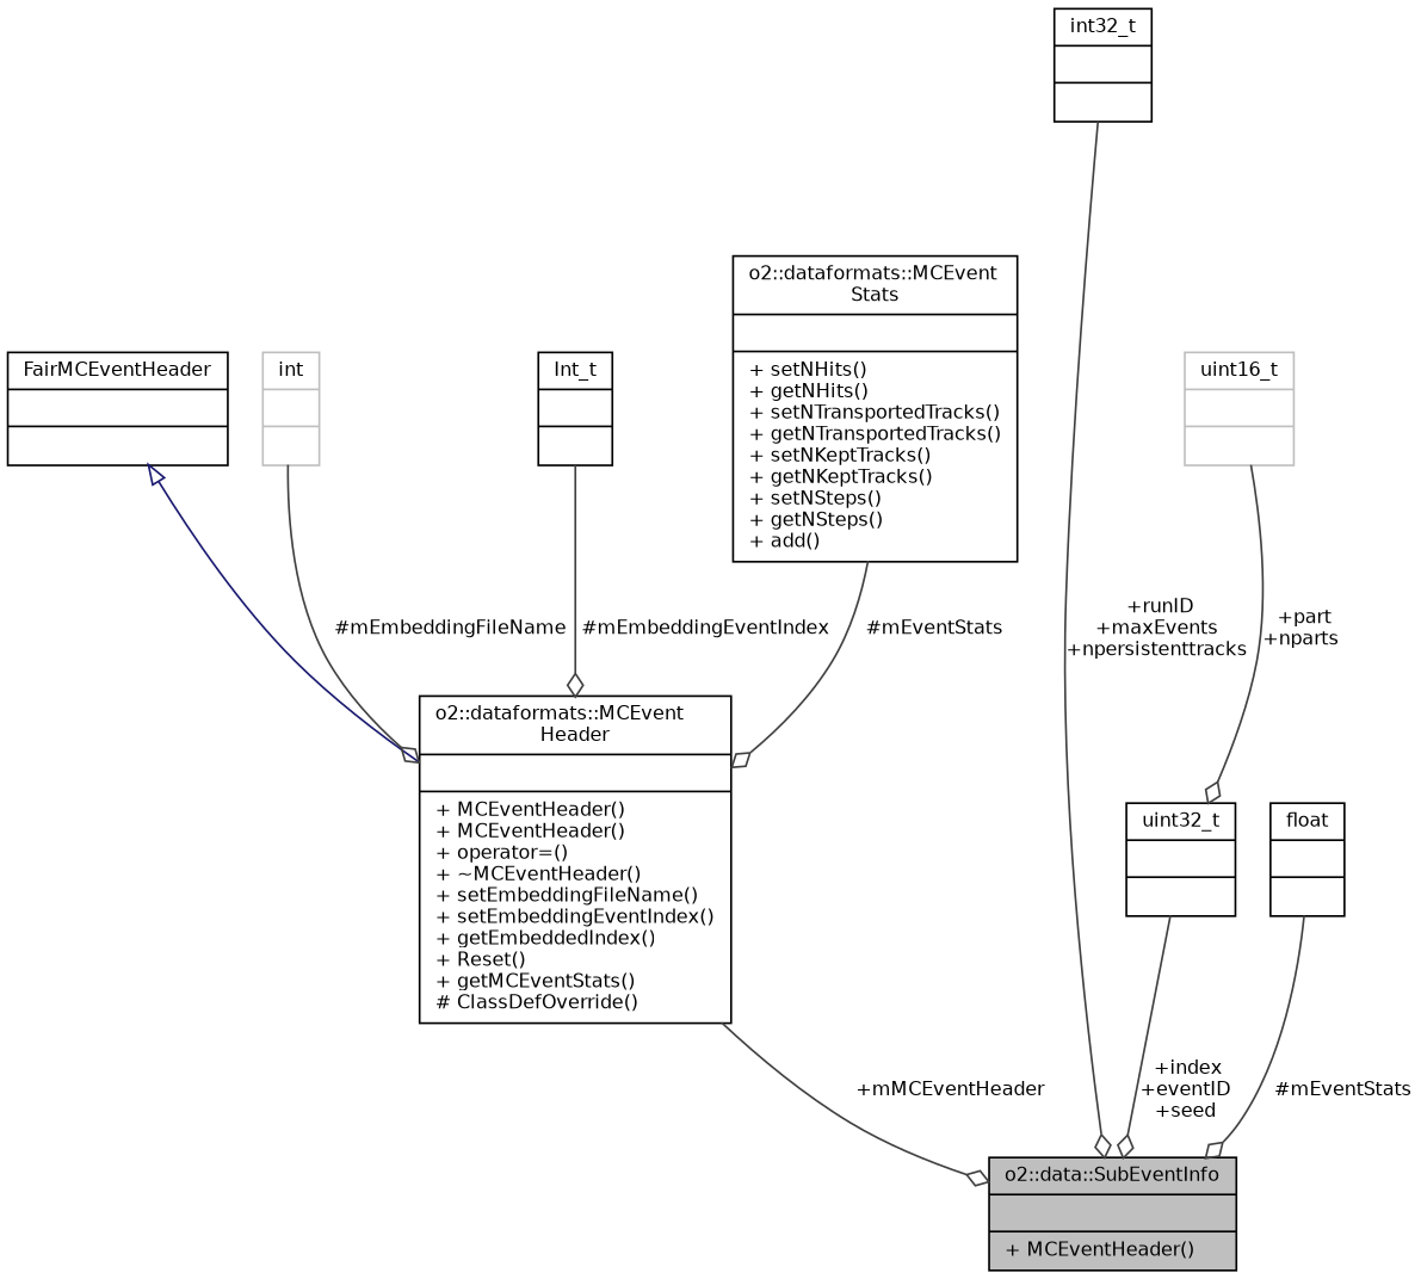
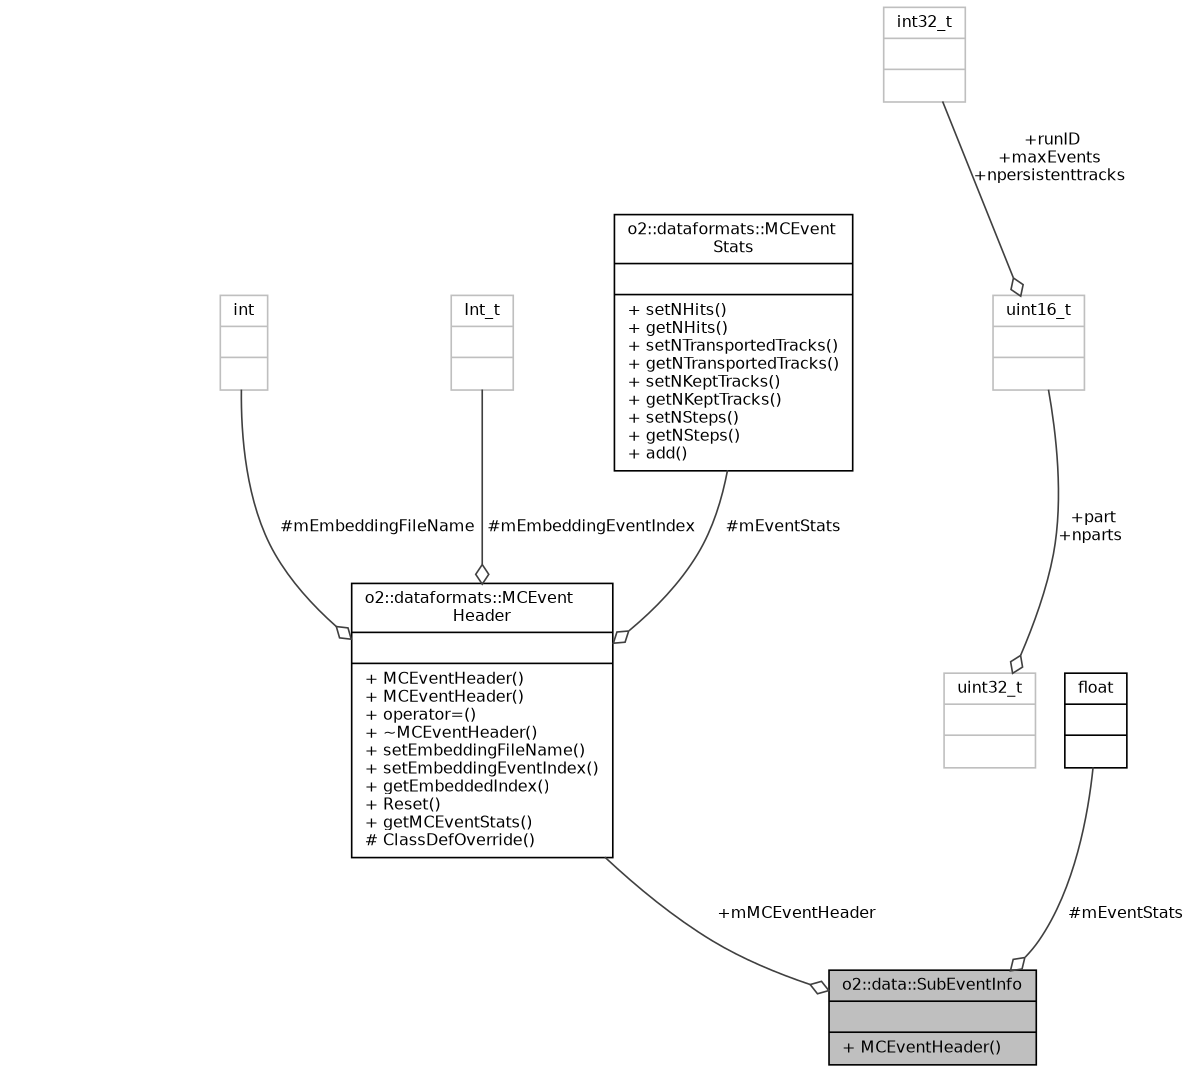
  digraph {
    node [color=black fontname=Helvetica fontsize=10 shape=record]
    edge [arrowhead=odiamond color=grey25 fontname=Helvetica fontsize=10 labelfontname=Helvetica labelfontsize=10 style=solid]
    n1 [fillcolor=grey75 fontcolor=black height=0.2 label="{o2::data::SubEventInfo\n||+ MCEventHeader()\l}" style=filled width=0.4]
    n2 [height=0.2 label="{o2::dataformats::MCEvent\lHeader\n||+ MCEventHeader()\l+ MCEventHeader()\l+ operator=()\l+ ~MCEventHeader()\l+ setEmbeddingFileName()\l+ setEmbeddingEventIndex()\l+ getEmbeddedIndex()\l+ Reset()\l+ getMCEventStats()\l# ClassDefOverride()\l}" width=0.4]
-   n3 [height=0.2 label="{FairMCEventHeader\n||}" width=0.4]
    n4 [color=grey75 height=0.2 label="{int\n||}" width=0.4]
-   n5 [height=0.2 label="{Int_t\n||}" width=0.4]
+   n5 [color=grey75 height=0.2 label="{Int_t\n||}" width=0.4]
    n6 [height=0.2 label="{o2::dataformats::MCEvent\lStats\n||+ setNHits()\l+ getNHits()\l+ setNTransportedTracks()\l+ getNTransportedTracks()\l+ setNKeptTracks()\l+ getNKeptTracks()\l+ setNSteps()\l+ getNSteps()\l+ add()\l}" width=0.4]
    n7 [color=grey75 height=0.2 label="{uint16_t\n||}" width=0.4]
-   n8 [height=0.2 label="{uint32_t\n||}" width=0.4]
+   n8 [color=grey75 height=0.2 label="{uint32_t\n||}" width=0.4]
    n9 [height=0.2 label="{float\n||}" width=0.4]
-   n10 [height=0.2 label="{int32_t\n||}" width=0.4]
+   n10 [color=grey75 height=0.2 label="{int32_t\n||}" width=0.4]
    n2 -> n1 [label=" +mMCEventHeader"]
-   n3 -> n2 [arrowtail=onormal color=midnightblue dir=back arrowhead=""]
    n4 -> n2 [label=" #mEmbeddingFileName"]
    n5 -> n2 [label=" #mEmbeddingEventIndex"]
    n6 -> n2 [label=" #mEventStats"]
    n7 -> n8 [label=" +part\n+nparts"]
-   n8 -> n1 [label=" +index\n+eventID\n+seed"]
    n9 -> n1 [label=" #mEventStats"]
-   n10 -> n1 [label=" +runID\n+maxEvents\n+npersistenttracks"]
+   n10 -> n7 [label=" +runID\n+maxEvents\n+npersistenttracks"]
  }
